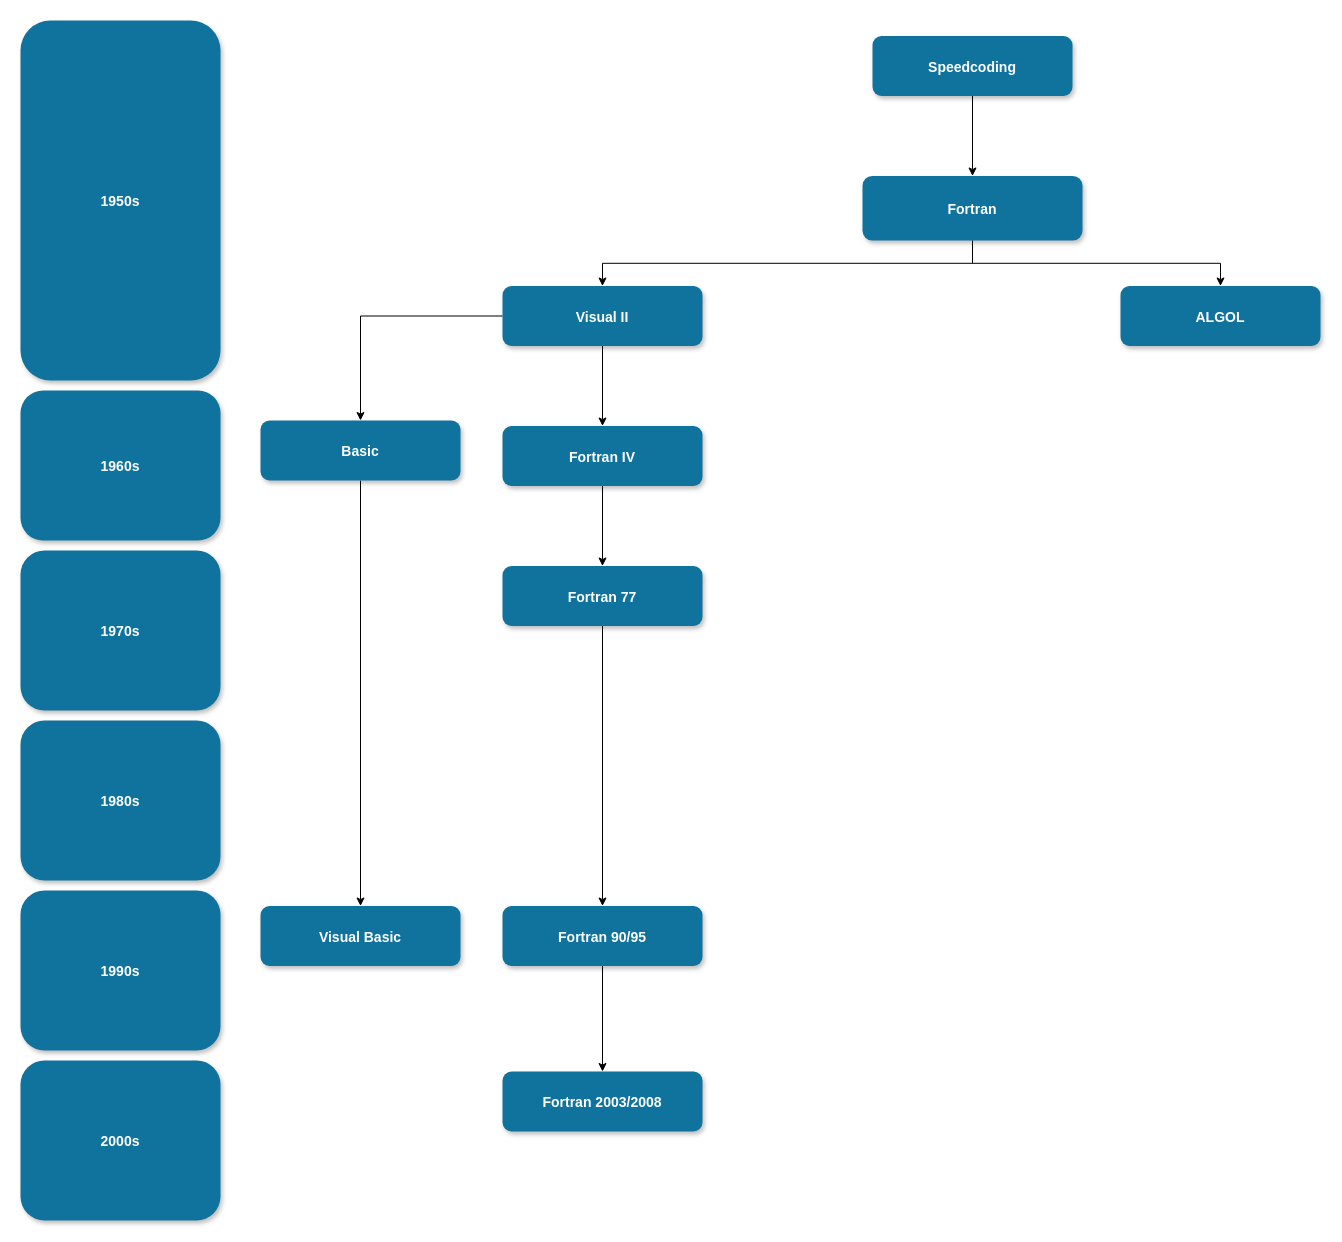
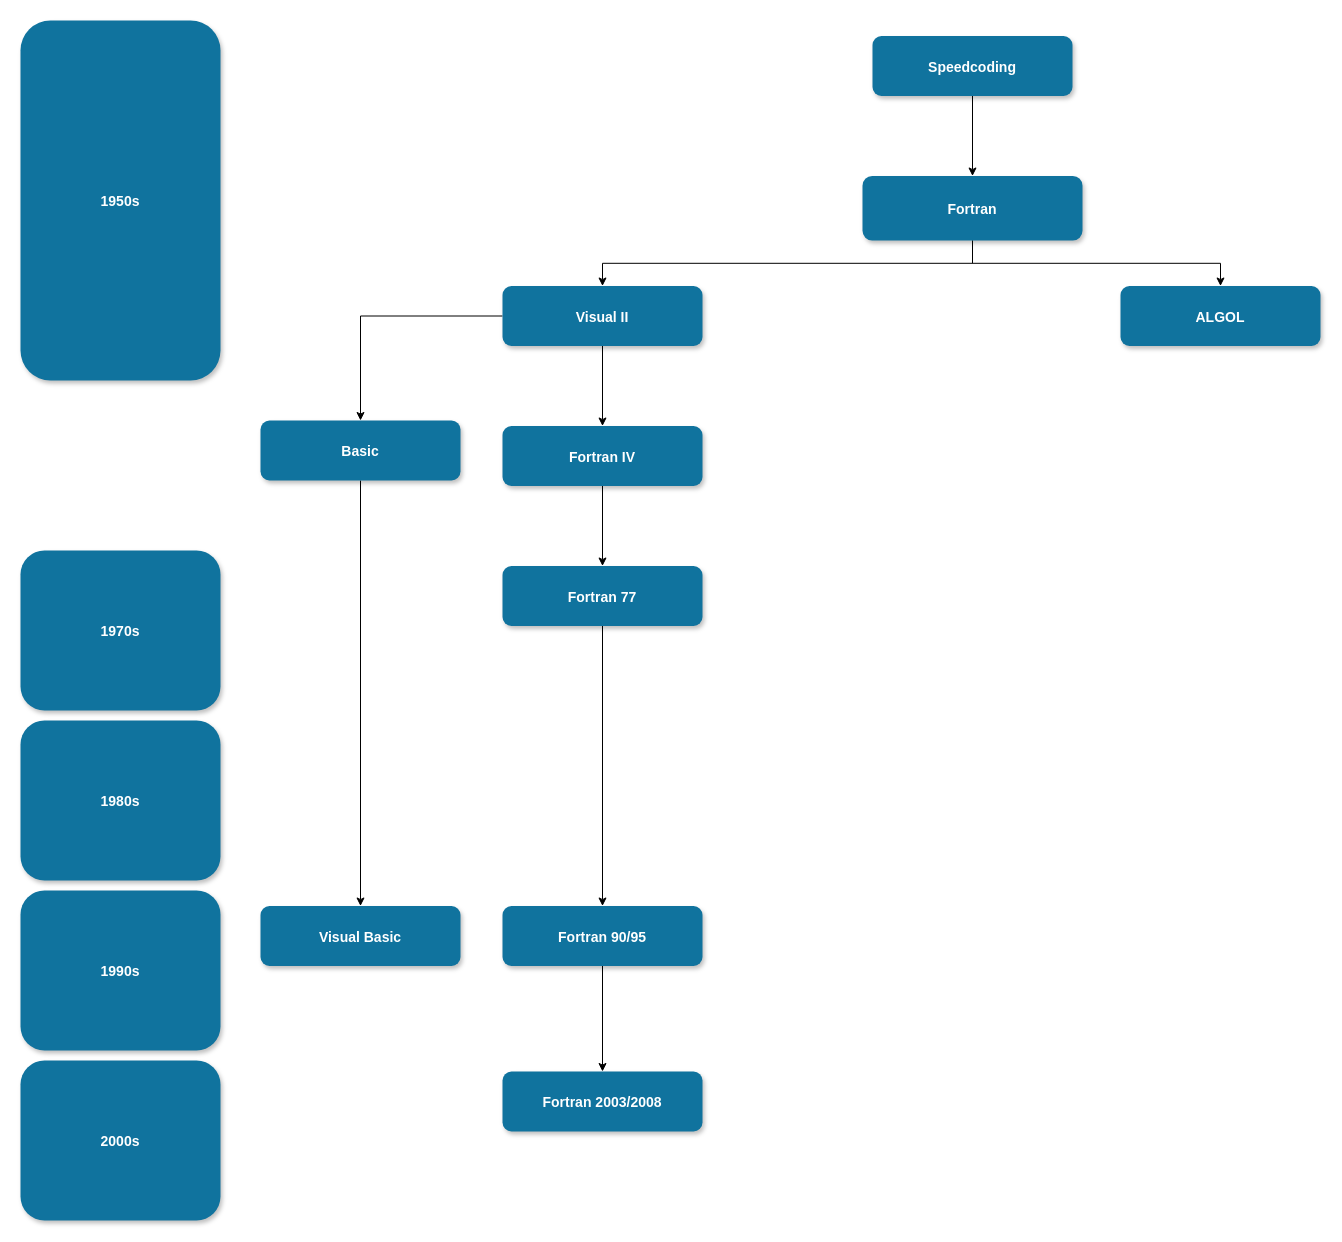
  <mxCell id="0" />
  <mxCell id="1" parent="0" />
  <mxCell id="2" style="edgeStyle=orthogonalEdgeStyle;rounded=0;orthogonalLoop=1;jettySize=auto;html=1;exitX=0.5;exitY=1;exitDx=0;exitDy=0;" edge="1" parent="1" source="3" target="6"><mxGeometry relative="1" as="geometry" /></mxCell>
  <mxCell id="3" value="Speedcoding" style="rounded=1;fillColor=#10739E;strokeColor=none;shadow=1;gradientColor=none;fontStyle=1;fontColor=#FFFFFF;fontSize=14;" parent="1" vertex="1"><mxGeometry x="872" y="35.5" width="200" height="60" as="geometry" /></mxCell>
  <mxCell id="4" style="edgeStyle=orthogonalEdgeStyle;rounded=0;orthogonalLoop=1;jettySize=auto;html=1;exitX=0.5;exitY=1;exitDx=0;exitDy=0;" edge="1" parent="1" source="6" target="9"><mxGeometry relative="1" as="geometry" /></mxCell>
  <mxCell id="5" style="edgeStyle=orthogonalEdgeStyle;rounded=0;orthogonalLoop=1;jettySize=auto;html=1;exitX=0.5;exitY=1;exitDx=0;exitDy=0;" edge="1" parent="1" source="6" target="10"><mxGeometry relative="1" as="geometry" /></mxCell>
  <mxCell id="6" value="Fortran" style="rounded=1;fillColor=#10739E;strokeColor=none;shadow=1;gradientColor=none;fontStyle=1;fontColor=#FFFFFF;fontSize=14;" parent="1" vertex="1"><mxGeometry x="862" y="175.5" width="220" height="64.5" as="geometry" /></mxCell>
  <mxCell id="7" value="" style="edgeStyle=orthogonalEdgeStyle;rounded=0;orthogonalLoop=1;jettySize=auto;html=1;" edge="1" parent="1" source="9" target="12"><mxGeometry relative="1" as="geometry" /></mxCell>
  <mxCell id="8" value="" style="edgeStyle=orthogonalEdgeStyle;rounded=0;orthogonalLoop=1;jettySize=auto;html=1;" edge="1" parent="1" source="9" target="19"><mxGeometry relative="1" as="geometry" /></mxCell>
  <mxCell id="9" value="Visual II" style="rounded=1;fillColor=#10739E;strokeColor=none;shadow=1;gradientColor=none;fontStyle=1;fontColor=#FFFFFF;fontSize=14;" parent="1" vertex="1"><mxGeometry x="502" y="285.5" width="200" height="60" as="geometry" /></mxCell>
  <mxCell id="10" value="ALGOL" style="rounded=1;fillColor=#10739E;strokeColor=none;shadow=1;gradientColor=none;fontStyle=1;fontColor=#FFFFFF;fontSize=14;" parent="1" vertex="1"><mxGeometry x="1120" y="285.5" width="200" height="60" as="geometry" /></mxCell>
  <mxCell id="11" value="" style="edgeStyle=orthogonalEdgeStyle;rounded=0;orthogonalLoop=1;jettySize=auto;html=1;" edge="1" parent="1" source="12" target="14"><mxGeometry relative="1" as="geometry" /></mxCell>
  <mxCell id="12" value="Fortran IV" style="rounded=1;fillColor=#10739E;strokeColor=none;shadow=1;gradientColor=none;fontStyle=1;fontColor=#FFFFFF;fontSize=14;" vertex="1" parent="1"><mxGeometry x="502" y="425.5" width="200" height="60" as="geometry" /></mxCell>
  <mxCell id="13" value="" style="edgeStyle=orthogonalEdgeStyle;rounded=0;orthogonalLoop=1;jettySize=auto;html=1;" edge="1" parent="1" source="14" target="16"><mxGeometry relative="1" as="geometry" /></mxCell>
  <mxCell id="14" value="Fortran 77" style="rounded=1;fillColor=#10739E;strokeColor=none;shadow=1;gradientColor=none;fontStyle=1;fontColor=#FFFFFF;fontSize=14;" vertex="1" parent="1"><mxGeometry x="502" y="565.5" width="200" height="60" as="geometry" /></mxCell>
  <mxCell id="15" value="" style="edgeStyle=orthogonalEdgeStyle;rounded=0;orthogonalLoop=1;jettySize=auto;html=1;" edge="1" parent="1" source="16" target="17"><mxGeometry relative="1" as="geometry" /></mxCell>
  <mxCell id="16" value="Fortran 90/95" style="rounded=1;fillColor=#10739E;strokeColor=none;shadow=1;gradientColor=none;fontStyle=1;fontColor=#FFFFFF;fontSize=14;" vertex="1" parent="1"><mxGeometry x="502" y="905.5" width="200" height="60" as="geometry" /></mxCell>
  <mxCell id="17" value="Fortran 2003/2008" style="rounded=1;fillColor=#10739E;strokeColor=none;shadow=1;gradientColor=none;fontStyle=1;fontColor=#FFFFFF;fontSize=14;" vertex="1" parent="1"><mxGeometry x="502" y="1071" width="200" height="60" as="geometry" /></mxCell>
  <mxCell id="18" style="edgeStyle=orthogonalEdgeStyle;rounded=0;orthogonalLoop=1;jettySize=auto;html=1;exitX=0.5;exitY=1;exitDx=0;exitDy=0;" edge="1" parent="1" source="19" target="20"><mxGeometry relative="1" as="geometry" /></mxCell>
  <mxCell id="19" value="Basic" style="rounded=1;fillColor=#10739E;strokeColor=none;shadow=1;gradientColor=none;fontStyle=1;fontColor=#FFFFFF;fontSize=14;" vertex="1" parent="1"><mxGeometry x="260" y="420" width="200" height="60" as="geometry" /></mxCell>
  <mxCell id="20" value="Visual Basic" style="rounded=1;fillColor=#10739E;strokeColor=none;shadow=1;gradientColor=none;fontStyle=1;fontColor=#FFFFFF;fontSize=14;" vertex="1" parent="1"><mxGeometry x="260" y="905.5" width="200" height="60" as="geometry" /></mxCell>
  <mxCell id="21" value="1950s" style="rounded=1;fillColor=#10739E;strokeColor=none;shadow=1;gradientColor=none;fontStyle=1;fontColor=#FFFFFF;fontSize=14;" vertex="1" parent="1"><mxGeometry x="20" y="20" width="200" height="360" as="geometry" /></mxCell>
- <mxCell id="22" value="1960s" style="rounded=1;fillColor=#10739E;strokeColor=none;shadow=1;gradientColor=none;fontStyle=1;fontColor=#FFFFFF;fontSize=14;" vertex="1" parent="1"><mxGeometry x="20" y="390" width="200" height="150" as="geometry" /></mxCell>
  <mxCell id="23" value="1970s" style="rounded=1;fillColor=#10739E;strokeColor=none;shadow=1;gradientColor=none;fontStyle=1;fontColor=#FFFFFF;fontSize=14;" vertex="1" parent="1"><mxGeometry x="20" y="550" width="200" height="160" as="geometry" /></mxCell>
  <mxCell id="24" value="1980s" style="rounded=1;fillColor=#10739E;strokeColor=none;shadow=1;gradientColor=none;fontStyle=1;fontColor=#FFFFFF;fontSize=14;" vertex="1" parent="1"><mxGeometry x="20" y="720" width="200" height="160" as="geometry" /></mxCell>
  <mxCell id="25" value="1990s" style="rounded=1;fillColor=#10739E;strokeColor=none;shadow=1;gradientColor=none;fontStyle=1;fontColor=#FFFFFF;fontSize=14;" vertex="1" parent="1"><mxGeometry x="20" y="890" width="200" height="160" as="geometry" /></mxCell>
  <mxCell id="26" value="2000s" style="rounded=1;fillColor=#10739E;strokeColor=none;shadow=1;gradientColor=none;fontStyle=1;fontColor=#FFFFFF;fontSize=14;" vertex="1" parent="1"><mxGeometry x="20" y="1060" width="200" height="160" as="geometry" /></mxCell>
